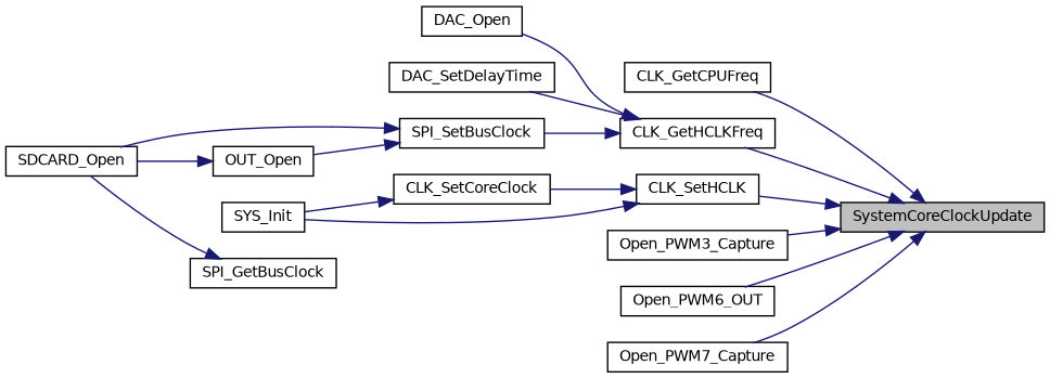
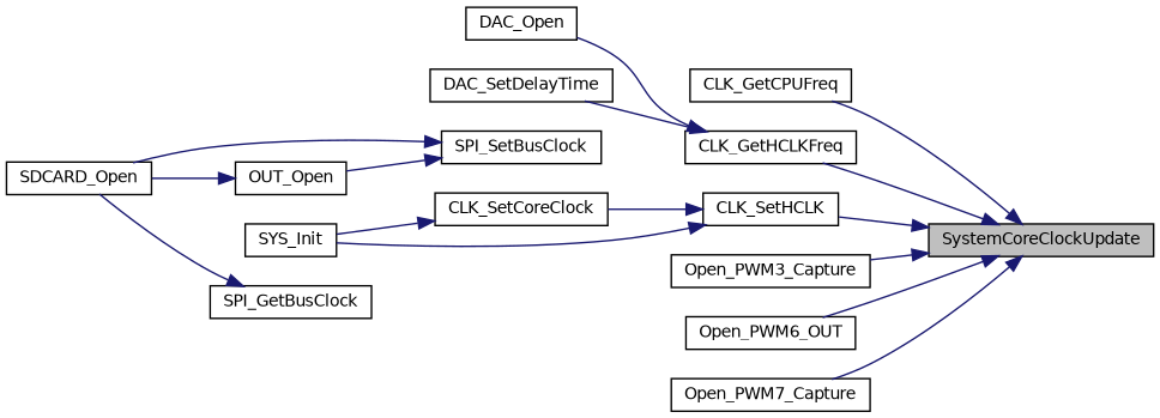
  digraph {
    rankdir=RL
    node [color=black fillcolor=white fontname=Helvetica fontsize=10 shape=record style=filled]
    edge [color=midnightblue dir=back fontname=Helvetica fontsize=10 labelfontname=Helvetica labelfontsize=10 style=solid]
    n1 [fillcolor=grey75 fontcolor=black height=0.2 label=SystemCoreClockUpdate width=0.4]
    n2 [height=0.2 label=CLK_GetCPUFreq width=0.4]
    n3 [height=0.2 label=CLK_GetHCLKFreq width=0.4]
    n4 [height=0.2 label=CLK_SetHCLK width=0.4]
    n5 [height=0.2 label=Open_PWM3_Capture width=0.4]
    n6 [height=0.2 label=Open_PWM6_OUT width=0.4]
    n7 [height=0.2 label=Open_PWM7_Capture width=0.4]
    n8 [height=0.2 label=DAC_Open width=0.4]
    n9 [height=0.2 label=DAC_SetDelayTime width=0.4]
    n10 [height=0.2 label=SPI_SetBusClock width=0.4]
    n11 [height=0.2 label=CLK_SetCoreClock width=0.4]
    n12 [height=0.2 label=SYS_Init width=0.4]
    n13 [height=0.2 label=SPI_GetBusClock width=0.4]
    n14 [height=0.2 label=SDCARD_Open width=0.4]
    n15 [height=0.2 label=OUT_Open width=0.4]
    n1 -> n2
    n1 -> n3
    n1 -> n4
    n1 -> n5
    n1 -> n6
    n1 -> n7
    n3 -> n8
    n3 -> n9
-   n3 -> n10
    n4 -> n11
    n4 -> n12
    n10 -> n14
    n10 -> n15
    n11 -> n12
    n13 -> n14
    n15 -> n14
  }
